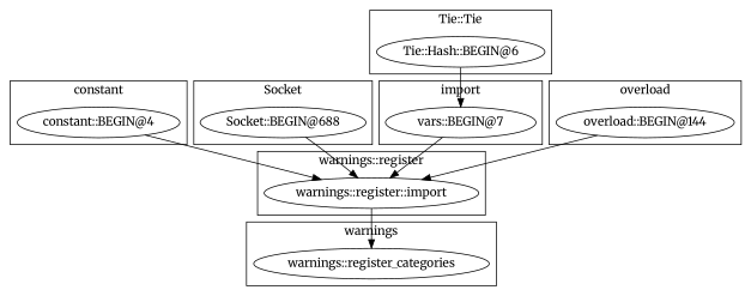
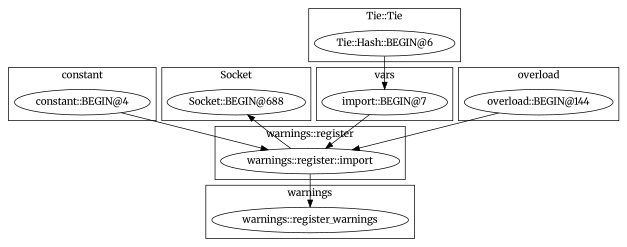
  digraph {
    fontname=Merriweather
    node [fontname=Merriweather]
    edge [fontname=Merriweather]
    "constant::BEGIN@4"
    "Socket::BEGIN@688"
    "Tie::Hash::BEGIN@6"
    "warnings::register::import"
-   "vars::BEGIN@7"
-   "warnings::register_categories"
+   "vars::BEGIN@7" [label="import::BEGIN@7"]
+   "warnings::register_categories" [label="warnings::register_warnings"]
    "overload::BEGIN@144"
    subgraph cluster_1 {
      label=constant
      "constant::BEGIN@4"
    }
    subgraph cluster_2 {
      label=Socket
      "Socket::BEGIN@688"
    }
    subgraph cluster_3 {
      label="Tie::Tie"
      "Tie::Hash::BEGIN@6"
    }
    subgraph cluster_4 {
      label="warnings::register"
      "warnings::register::import"
    }
    subgraph cluster_5 {
-     label=import
+     label=vars
      "vars::BEGIN@7"
    }
    subgraph cluster_6 {
      label=warnings
      "warnings::register_categories"
    }
    subgraph cluster_7 {
      label=overload
      "overload::BEGIN@144"
    }
    "constant::BEGIN@4" -> "warnings::register::import"
-   "Socket::BEGIN@688" -> "warnings::register::import"
+   "warnings::register::import" -> "Socket::BEGIN@688"
    "Tie::Hash::BEGIN@6" -> "vars::BEGIN@7"
    "warnings::register::import" -> "warnings::register_categories"
    "vars::BEGIN@7" -> "warnings::register::import"
    "overload::BEGIN@144" -> "warnings::register::import"
  }
